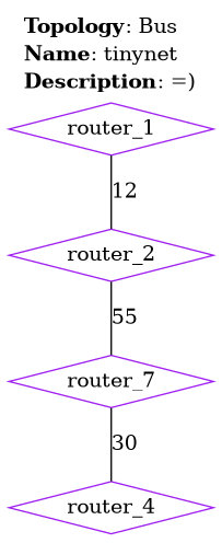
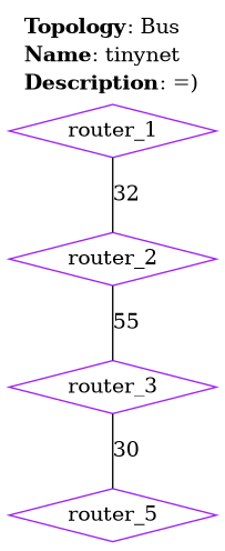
  graph {
    label=<     <TABLE BORDER="0" CELLBORDER="0" CELLSPACING="0">         <TR><TD ALIGN="LEFT"><B>Topology</B>: Bus</TD></TR>         <TR><TD ALIGN="LEFT"><B>Name</B>: tinynet</TD></TR>         <TR><TD ALIGN="LEFT"><B>Description</B>: =)</TD></TR>     </TABLE>     >
    labeljust=left
    labelloc=top
    rankdir=TB
    node [color=purple shape=diamond]
    n1 [label=router_1]
    n2 [label=router_2]
-   n3 [label=router_7]
-   n4 [label=router_4]
-   n1 -- n2 [label=12]
+   n3 [label=router_3]
+   n4 [label=router_5]
+   n1 -- n2 [label=32]
    n2 -- n3 [label=55]
    n3 -- n4 [label=30]
  }
